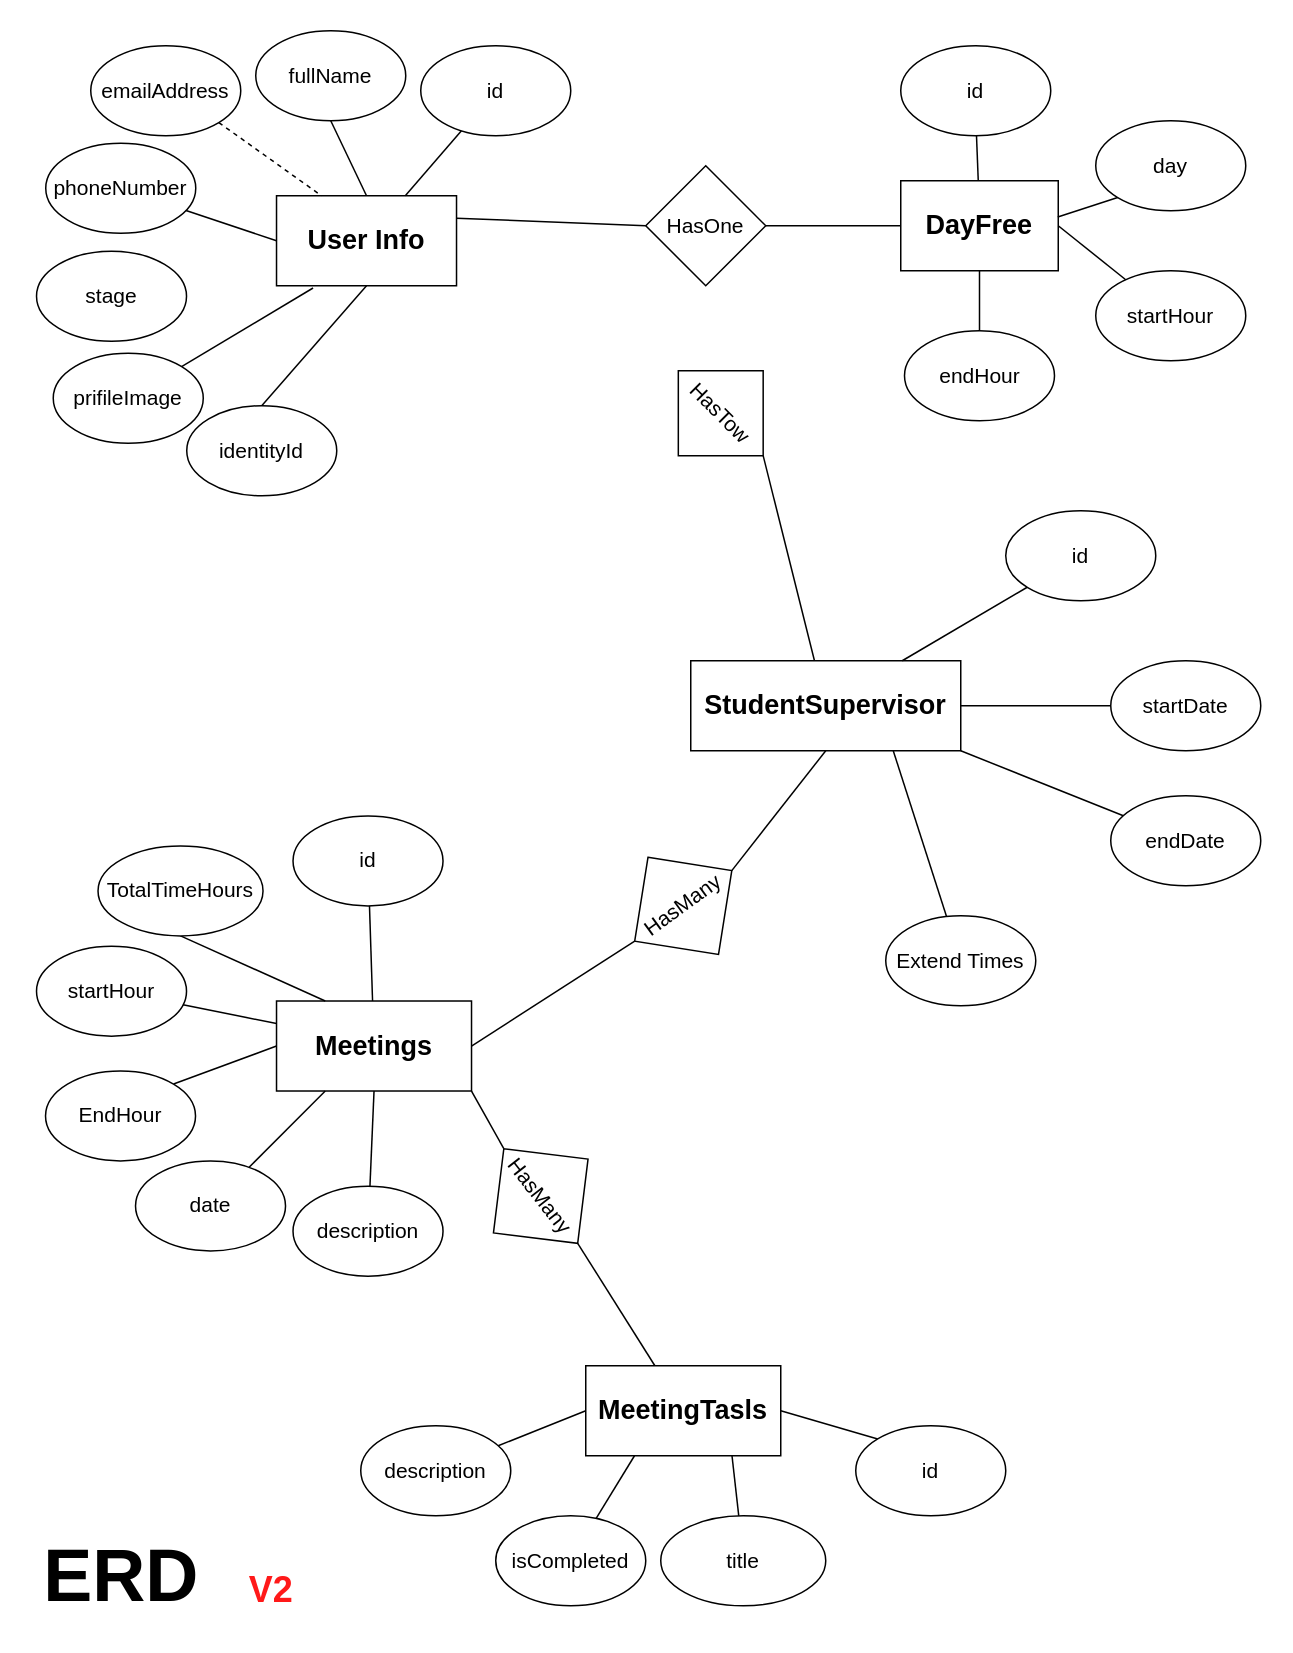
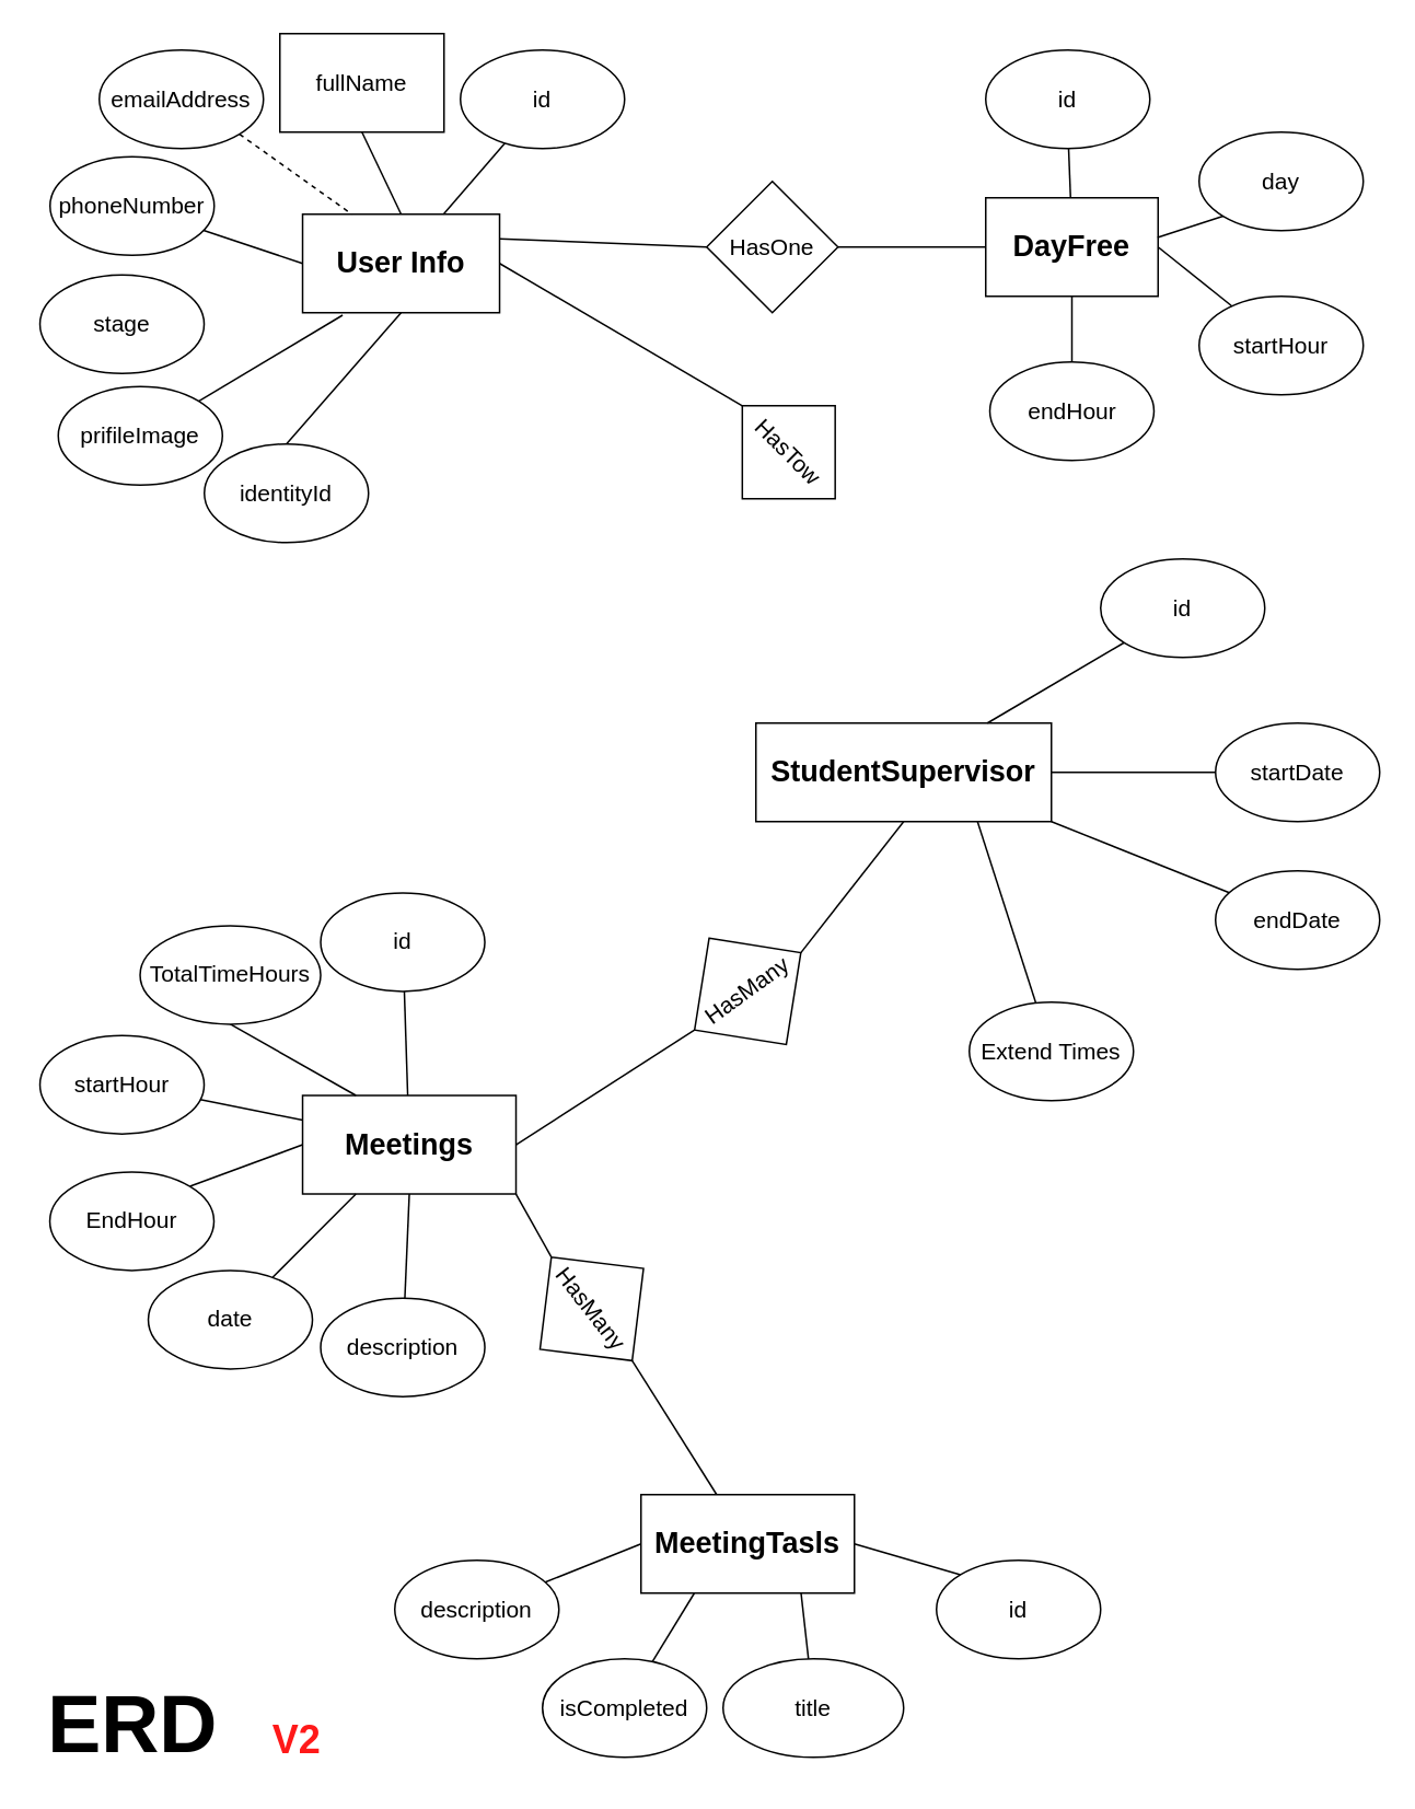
  <mxCell id="0" />
  <mxCell id="1" parent="0" />
  <mxCell id="2" value="User Info" style="rounded=0;whiteSpace=wrap;html=1;fontStyle=1;fontSize=18;" vertex="1" parent="1"><mxGeometry x="183.85" y="130" width="120" height="60" as="geometry" /></mxCell>
- <mxCell id="3" value="fullName" style="ellipse;whiteSpace=wrap;html=1;fontStyle=0;fontSize=14;" vertex="1" parent="1"><mxGeometry x="170" y="20" width="100" height="60" as="geometry" /></mxCell>
+ <mxCell id="3" value="fullName" style="whiteSpace=wrap;html=1;fontStyle=0;fontSize=14;rounded=0;" vertex="1" parent="1"><mxGeometry x="170" y="20" width="100" height="60" as="geometry" /></mxCell>
  <mxCell id="4" style="rounded=0;orthogonalLoop=1;jettySize=auto;html=1;exitX=1;exitY=1;exitDx=0;exitDy=0;entryX=0.25;entryY=0;entryDx=0;entryDy=0;fontSize=14;endArrow=none;endFill=0;dashed=1;" edge="1" parent="1" source="5" target="2"><mxGeometry relative="1" as="geometry" /></mxCell>
  <mxCell id="5" value="emailAddress" style="ellipse;whiteSpace=wrap;html=1;fontStyle=0;fontSize=14;" vertex="1" parent="1"><mxGeometry x="60" y="30" width="100" height="60" as="geometry" /></mxCell>
  <mxCell id="6" style="rounded=0;orthogonalLoop=1;jettySize=auto;html=1;entryX=0;entryY=0.5;entryDx=0;entryDy=0;fontSize=14;endArrow=none;endFill=0;" edge="1" parent="1" source="7" target="2"><mxGeometry relative="1" as="geometry" /></mxCell>
  <mxCell id="7" value="phoneNumber" style="ellipse;whiteSpace=wrap;html=1;fontStyle=0;fontSize=14;" vertex="1" parent="1"><mxGeometry x="30" y="95" width="100" height="60" as="geometry" /></mxCell>
  <mxCell id="8" value="stage" style="ellipse;whiteSpace=wrap;html=1;fontStyle=0;fontSize=14;" vertex="1" parent="1"><mxGeometry x="23.85" y="167" width="100" height="60" as="geometry" /></mxCell>
  <mxCell id="9" style="rounded=0;orthogonalLoop=1;jettySize=auto;html=1;entryX=0.203;entryY=1.025;entryDx=0;entryDy=0;fontSize=14;entryPerimeter=0;endArrow=none;endFill=0;" edge="1" parent="1" source="10" target="2"><mxGeometry relative="1" as="geometry" /></mxCell>
  <mxCell id="10" value="prifileImage" style="ellipse;whiteSpace=wrap;html=1;fontStyle=0;fontSize=14;" vertex="1" parent="1"><mxGeometry x="35" y="235" width="100" height="60" as="geometry" /></mxCell>
  <mxCell id="11" style="rounded=0;orthogonalLoop=1;jettySize=auto;html=1;exitX=0.5;exitY=0;exitDx=0;exitDy=0;entryX=0.5;entryY=1;entryDx=0;entryDy=0;fontSize=14;endArrow=none;endFill=0;" edge="1" parent="1" source="12" target="2"><mxGeometry relative="1" as="geometry" /></mxCell>
  <mxCell id="12" value="identityId" style="ellipse;whiteSpace=wrap;html=1;fontStyle=0;fontSize=14;" vertex="1" parent="1"><mxGeometry x="124" y="270" width="100" height="60" as="geometry" /></mxCell>
  <mxCell id="13" value="" style="endArrow=none;html=1;fontSize=14;exitX=0.5;exitY=1;exitDx=0;exitDy=0;entryX=0.5;entryY=0;entryDx=0;entryDy=0;endFill=0;" edge="1" parent="1" source="3" target="2"><mxGeometry width="50" height="50" relative="1" as="geometry"><mxPoint x="113.85" y="240" as="sourcePoint" /><mxPoint x="163.85" y="190" as="targetPoint" /></mxGeometry></mxCell>
- <mxCell id="14" style="edgeStyle=none;rounded=0;orthogonalLoop=1;jettySize=auto;html=1;entryX=1;entryY=0.5;entryDx=0;entryDy=0;endArrow=none;endFill=0;fontSize=14;" edge="1" parent="1" source="15" target="21"><mxGeometry relative="1" as="geometry" /></mxCell>
  <mxCell id="15" value="StudentSupervisor" style="rounded=0;whiteSpace=wrap;html=1;fontStyle=1;fontSize=18;" vertex="1" parent="1"><mxGeometry x="460" y="440" width="180" height="60" as="geometry" /></mxCell>
  <mxCell id="16" style="rounded=0;orthogonalLoop=1;jettySize=auto;html=1;fontSize=14;endArrow=none;endFill=0;" edge="1" parent="1" source="17" target="2"><mxGeometry relative="1" as="geometry" /></mxCell>
  <mxCell id="17" value="id" style="ellipse;whiteSpace=wrap;html=1;fontStyle=0;fontSize=14;" vertex="1" parent="1"><mxGeometry x="280" y="30" width="100" height="60" as="geometry" /></mxCell>
  <mxCell id="18" style="edgeStyle=none;rounded=0;orthogonalLoop=1;jettySize=auto;html=1;endArrow=none;endFill=0;fontSize=14;" edge="1" parent="1" source="19" target="15"><mxGeometry relative="1" as="geometry" /></mxCell>
  <mxCell id="19" value="id" style="ellipse;whiteSpace=wrap;html=1;fontStyle=0;fontSize=14;" vertex="1" parent="1"><mxGeometry x="670" y="340" width="100" height="60" as="geometry" /></mxCell>
+ <mxCell id="20" style="edgeStyle=none;rounded=0;orthogonalLoop=1;jettySize=auto;html=1;entryX=1;entryY=0.5;entryDx=0;entryDy=0;endArrow=none;endFill=0;fontSize=14;exitX=0;exitY=0.5;exitDx=0;exitDy=0;" edge="1" parent="1" source="21" target="2"><mxGeometry relative="1" as="geometry"><mxPoint x="380.004" y="173.846" as="sourcePoint" /></mxGeometry></mxCell>
  <mxCell id="21" value="HasTow" style="rhombus;whiteSpace=wrap;html=1;fontSize=14;rotation=45;" vertex="1" parent="1"><mxGeometry x="440" y="235" width="80" height="80" as="geometry" /></mxCell>
  <mxCell id="22" value="" style="edgeStyle=none;rounded=0;orthogonalLoop=1;jettySize=auto;html=1;endArrow=none;endFill=0;fontSize=14;exitX=0;exitY=0.5;exitDx=0;exitDy=0;entryX=1;entryY=0.5;entryDx=0;entryDy=0;" edge="1" parent="1" source="23" target="33"><mxGeometry relative="1" as="geometry" /></mxCell>
  <mxCell id="23" value="DayFree" style="rounded=0;whiteSpace=wrap;html=1;fontStyle=1;fontSize=18;" vertex="1" parent="1"><mxGeometry x="600" y="120" width="105" height="60" as="geometry" /></mxCell>
  <mxCell id="24" style="edgeStyle=none;rounded=0;orthogonalLoop=1;jettySize=auto;html=1;endArrow=none;endFill=0;fontSize=14;" edge="1" parent="1" source="25" target="23"><mxGeometry relative="1" as="geometry" /></mxCell>
  <mxCell id="25" value="id" style="ellipse;whiteSpace=wrap;html=1;fontStyle=0;fontSize=14;" vertex="1" parent="1"><mxGeometry x="600" y="30" width="100" height="60" as="geometry" /></mxCell>
  <mxCell id="26" style="edgeStyle=none;rounded=0;orthogonalLoop=1;jettySize=auto;html=1;exitX=0;exitY=1;exitDx=0;exitDy=0;entryX=0.997;entryY=0.403;entryDx=0;entryDy=0;entryPerimeter=0;endArrow=none;endFill=0;fontSize=14;" edge="1" parent="1" source="27" target="23"><mxGeometry relative="1" as="geometry" /></mxCell>
  <mxCell id="27" value="day" style="ellipse;whiteSpace=wrap;html=1;fontStyle=0;fontSize=14;" vertex="1" parent="1"><mxGeometry x="730" y="80" width="100" height="60" as="geometry" /></mxCell>
  <mxCell id="28" style="edgeStyle=none;rounded=0;orthogonalLoop=1;jettySize=auto;html=1;endArrow=none;endFill=0;fontSize=14;entryX=1;entryY=0.5;entryDx=0;entryDy=0;" edge="1" parent="1" source="29" target="23"><mxGeometry relative="1" as="geometry"><mxPoint x="695" y="200" as="targetPoint" /></mxGeometry></mxCell>
  <mxCell id="29" value="startHour" style="ellipse;whiteSpace=wrap;html=1;fontStyle=0;fontSize=14;" vertex="1" parent="1"><mxGeometry x="730" y="180" width="100" height="60" as="geometry" /></mxCell>
  <mxCell id="30" style="edgeStyle=none;rounded=0;orthogonalLoop=1;jettySize=auto;html=1;entryX=0.5;entryY=1;entryDx=0;entryDy=0;endArrow=none;endFill=0;fontSize=14;" edge="1" parent="1" source="31" target="23"><mxGeometry relative="1" as="geometry" /></mxCell>
  <mxCell id="31" value="endHour" style="ellipse;whiteSpace=wrap;html=1;fontStyle=0;fontSize=14;" vertex="1" parent="1"><mxGeometry x="602.5" y="220" width="100" height="60" as="geometry" /></mxCell>
  <mxCell id="32" style="edgeStyle=none;rounded=0;orthogonalLoop=1;jettySize=auto;html=1;entryX=1;entryY=0.25;entryDx=0;entryDy=0;endArrow=none;endFill=0;fontSize=14;exitX=0;exitY=0.5;exitDx=0;exitDy=0;" edge="1" parent="1" source="33" target="2"><mxGeometry relative="1" as="geometry" /></mxCell>
  <mxCell id="33" value="HasOne" style="rhombus;whiteSpace=wrap;html=1;fontSize=14;rotation=0;" vertex="1" parent="1"><mxGeometry x="430" y="110" width="80" height="80" as="geometry" /></mxCell>
  <mxCell id="34" style="edgeStyle=none;rounded=0;orthogonalLoop=1;jettySize=auto;html=1;entryX=0;entryY=0.5;entryDx=0;entryDy=0;endArrow=none;endFill=0;fontSize=14;exitX=1;exitY=0.5;exitDx=0;exitDy=0;" edge="1" parent="1" source="36" target="50"><mxGeometry relative="1" as="geometry" /></mxCell>
  <mxCell id="35" style="edgeStyle=none;rounded=0;orthogonalLoop=1;jettySize=auto;html=1;exitX=1;exitY=1;exitDx=0;exitDy=0;entryX=0;entryY=0.5;entryDx=0;entryDy=0;endArrow=none;endFill=0;fontSize=14;" edge="1" parent="1" source="36" target="61"><mxGeometry relative="1" as="geometry" /></mxCell>
  <mxCell id="36" value="Meetings" style="rounded=0;whiteSpace=wrap;html=1;fontStyle=1;fontSize=18;" vertex="1" parent="1"><mxGeometry x="183.85" y="666.84" width="130" height="60" as="geometry" /></mxCell>
  <mxCell id="37" style="edgeStyle=none;rounded=0;orthogonalLoop=1;jettySize=auto;html=1;endArrow=none;endFill=0;fontSize=14;" edge="1" parent="1" source="38" target="36"><mxGeometry relative="1" as="geometry" /></mxCell>
  <mxCell id="38" value="id" style="ellipse;whiteSpace=wrap;html=1;fontStyle=0;fontSize=14;" vertex="1" parent="1"><mxGeometry x="194.85" y="543.42" width="100" height="60" as="geometry" /></mxCell>
  <mxCell id="39" style="edgeStyle=none;rounded=0;orthogonalLoop=1;jettySize=auto;html=1;exitX=0.5;exitY=1;exitDx=0;exitDy=0;entryX=0.25;entryY=0;entryDx=0;entryDy=0;endArrow=none;endFill=0;fontSize=14;" edge="1" parent="1" source="40" target="36"><mxGeometry relative="1" as="geometry" /></mxCell>
- <mxCell id="40" value="TotalTimeHours" style="ellipse;whiteSpace=wrap;html=1;fontStyle=0;fontSize=14;" vertex="1" parent="1"><mxGeometry x="64.85" y="563.42" width="110" height="60" as="geometry" /></mxCell>
+ <mxCell id="40" value="TotalTimeHours" style="ellipse;whiteSpace=wrap;html=1;fontStyle=0;fontSize=14;" vertex="1" parent="1"><mxGeometry x="84.85" y="563.42" width="110" height="60" as="geometry" /></mxCell>
  <mxCell id="41" style="edgeStyle=none;rounded=0;orthogonalLoop=1;jettySize=auto;html=1;entryX=0;entryY=0.25;entryDx=0;entryDy=0;endArrow=none;endFill=0;fontSize=14;" edge="1" parent="1" source="42" target="36"><mxGeometry relative="1" as="geometry" /></mxCell>
  <mxCell id="42" value="startHour" style="ellipse;whiteSpace=wrap;html=1;fontStyle=0;fontSize=14;" vertex="1" parent="1"><mxGeometry x="23.85" y="630.26" width="100" height="60" as="geometry" /></mxCell>
  <mxCell id="43" style="edgeStyle=none;rounded=0;orthogonalLoop=1;jettySize=auto;html=1;entryX=0.5;entryY=1;entryDx=0;entryDy=0;endArrow=none;endFill=0;fontSize=14;" edge="1" parent="1" source="44" target="36"><mxGeometry relative="1" as="geometry" /></mxCell>
  <mxCell id="44" value="description" style="ellipse;whiteSpace=wrap;html=1;fontStyle=0;fontSize=14;" vertex="1" parent="1"><mxGeometry x="194.85" y="790.26" width="100" height="60" as="geometry" /></mxCell>
  <mxCell id="45" style="edgeStyle=none;rounded=0;orthogonalLoop=1;jettySize=auto;html=1;exitX=1;exitY=0;exitDx=0;exitDy=0;entryX=0;entryY=0.5;entryDx=0;entryDy=0;endArrow=none;endFill=0;fontSize=14;" edge="1" parent="1" source="46" target="36"><mxGeometry relative="1" as="geometry" /></mxCell>
  <mxCell id="46" value="EndHour" style="ellipse;whiteSpace=wrap;html=1;fontStyle=0;fontSize=14;" vertex="1" parent="1"><mxGeometry x="29.85" y="713.42" width="100" height="60" as="geometry" /></mxCell>
  <mxCell id="47" style="edgeStyle=none;rounded=0;orthogonalLoop=1;jettySize=auto;html=1;entryX=0.25;entryY=1;entryDx=0;entryDy=0;endArrow=none;endFill=0;fontSize=14;" edge="1" parent="1" source="48" target="36"><mxGeometry relative="1" as="geometry" /></mxCell>
  <mxCell id="48" value="date" style="ellipse;whiteSpace=wrap;html=1;fontStyle=0;fontSize=14;" vertex="1" parent="1"><mxGeometry x="89.85" y="773.42" width="100" height="60" as="geometry" /></mxCell>
  <mxCell id="49" style="edgeStyle=none;rounded=0;orthogonalLoop=1;jettySize=auto;html=1;entryX=0.5;entryY=1;entryDx=0;entryDy=0;endArrow=none;endFill=0;fontSize=14;exitX=1;exitY=0.5;exitDx=0;exitDy=0;" edge="1" parent="1" source="50" target="15"><mxGeometry relative="1" as="geometry"><mxPoint x="550" y="696.84" as="targetPoint" /></mxGeometry></mxCell>
  <mxCell id="50" value="HasMany" style="rhombus;whiteSpace=wrap;html=1;fontSize=14;rotation=324;" vertex="1" parent="1"><mxGeometry x="415" y="563.42" width="80" height="80" as="geometry" /></mxCell>
  <mxCell id="51" style="edgeStyle=none;rounded=0;orthogonalLoop=1;jettySize=auto;html=1;entryX=1;entryY=0.5;entryDx=0;entryDy=0;endArrow=none;endFill=0;fontSize=14;" edge="1" parent="1" source="52" target="61"><mxGeometry relative="1" as="geometry" /></mxCell>
  <mxCell id="52" value="MeetingTasls" style="rounded=0;whiteSpace=wrap;html=1;fontStyle=1;fontSize=18;" vertex="1" parent="1"><mxGeometry x="390" y="910" width="130" height="60" as="geometry" /></mxCell>
  <mxCell id="53" style="edgeStyle=none;rounded=0;orthogonalLoop=1;jettySize=auto;html=1;exitX=0;exitY=0;exitDx=0;exitDy=0;entryX=1;entryY=0.5;entryDx=0;entryDy=0;endArrow=none;endFill=0;fontSize=14;" edge="1" parent="1" source="54" target="52"><mxGeometry relative="1" as="geometry" /></mxCell>
  <mxCell id="54" value="id" style="ellipse;whiteSpace=wrap;html=1;fontStyle=0;fontSize=14;" vertex="1" parent="1"><mxGeometry x="570" y="950" width="100" height="60" as="geometry" /></mxCell>
  <mxCell id="55" style="edgeStyle=none;rounded=0;orthogonalLoop=1;jettySize=auto;html=1;entryX=0.75;entryY=1;entryDx=0;entryDy=0;endArrow=none;endFill=0;fontSize=14;" edge="1" parent="1" source="56" target="52"><mxGeometry relative="1" as="geometry" /></mxCell>
  <mxCell id="56" value="title" style="ellipse;whiteSpace=wrap;html=1;fontStyle=0;fontSize=14;" vertex="1" parent="1"><mxGeometry x="440" y="1010" width="110" height="60" as="geometry" /></mxCell>
  <mxCell id="57" style="edgeStyle=none;rounded=0;orthogonalLoop=1;jettySize=auto;html=1;entryX=0;entryY=0.5;entryDx=0;entryDy=0;endArrow=none;endFill=0;fontSize=14;" edge="1" parent="1" source="58" target="52"><mxGeometry relative="1" as="geometry" /></mxCell>
  <mxCell id="58" value="description" style="ellipse;whiteSpace=wrap;html=1;fontStyle=0;fontSize=14;" vertex="1" parent="1"><mxGeometry x="240" y="950" width="100" height="60" as="geometry" /></mxCell>
  <mxCell id="59" style="edgeStyle=none;rounded=0;orthogonalLoop=1;jettySize=auto;html=1;entryX=0.25;entryY=1;entryDx=0;entryDy=0;endArrow=none;endFill=0;fontSize=14;" edge="1" parent="1" source="60" target="52"><mxGeometry relative="1" as="geometry" /></mxCell>
  <mxCell id="60" value="isCompleted" style="ellipse;whiteSpace=wrap;html=1;fontStyle=0;fontSize=14;" vertex="1" parent="1"><mxGeometry x="330" y="1010" width="100" height="60" as="geometry" /></mxCell>
  <mxCell id="61" value="HasMany" style="rhombus;whiteSpace=wrap;html=1;fontSize=14;rotation=52;direction=east;" vertex="1" parent="1"><mxGeometry x="320" y="756.84" width="80" height="80" as="geometry" /></mxCell>
  <mxCell id="62" value="ERD" style="text;html=1;align=center;verticalAlign=middle;resizable=0;points=[];autosize=1;fontSize=49;fontStyle=1" vertex="1" parent="1"><mxGeometry x="20" y="1020" width="120" height="60" as="geometry" /></mxCell>
  <mxCell id="63" value="&lt;font style=&quot;font-size: 24px&quot; color=&quot;#ff1919&quot;&gt;&lt;b&gt;V2&lt;/b&gt;&lt;/font&gt;" style="text;html=1;align=center;verticalAlign=middle;resizable=0;points=[];autosize=1;" vertex="1" parent="1"><mxGeometry x="155" y="1050" width="50" height="20" as="geometry" /></mxCell>
  <mxCell id="64" style="rounded=0;orthogonalLoop=1;jettySize=auto;html=1;entryX=1;entryY=0.5;entryDx=0;entryDy=0;endArrow=none;endFill=0;" edge="1" parent="1" source="65" target="15"><mxGeometry relative="1" as="geometry" /></mxCell>
  <mxCell id="65" value="startDate" style="ellipse;whiteSpace=wrap;html=1;fontStyle=0;fontSize=14;" vertex="1" parent="1"><mxGeometry x="740" y="440" width="100" height="60" as="geometry" /></mxCell>
  <mxCell id="66" style="edgeStyle=none;rounded=0;orthogonalLoop=1;jettySize=auto;html=1;entryX=1;entryY=1;entryDx=0;entryDy=0;endArrow=none;endFill=0;" edge="1" parent="1" source="67" target="15"><mxGeometry relative="1" as="geometry" /></mxCell>
  <mxCell id="67" value="endDate" style="ellipse;whiteSpace=wrap;html=1;fontStyle=0;fontSize=14;" vertex="1" parent="1"><mxGeometry x="740" y="530" width="100" height="60" as="geometry" /></mxCell>
  <mxCell id="68" style="edgeStyle=none;rounded=0;orthogonalLoop=1;jettySize=auto;html=1;entryX=0.75;entryY=1;entryDx=0;entryDy=0;endArrow=none;endFill=0;" edge="1" parent="1" source="69" target="15"><mxGeometry relative="1" as="geometry" /></mxCell>
  <mxCell id="69" value="Extend Times" style="ellipse;whiteSpace=wrap;html=1;fontStyle=0;fontSize=14;" vertex="1" parent="1"><mxGeometry x="590" y="610" width="100" height="60" as="geometry" /></mxCell>
